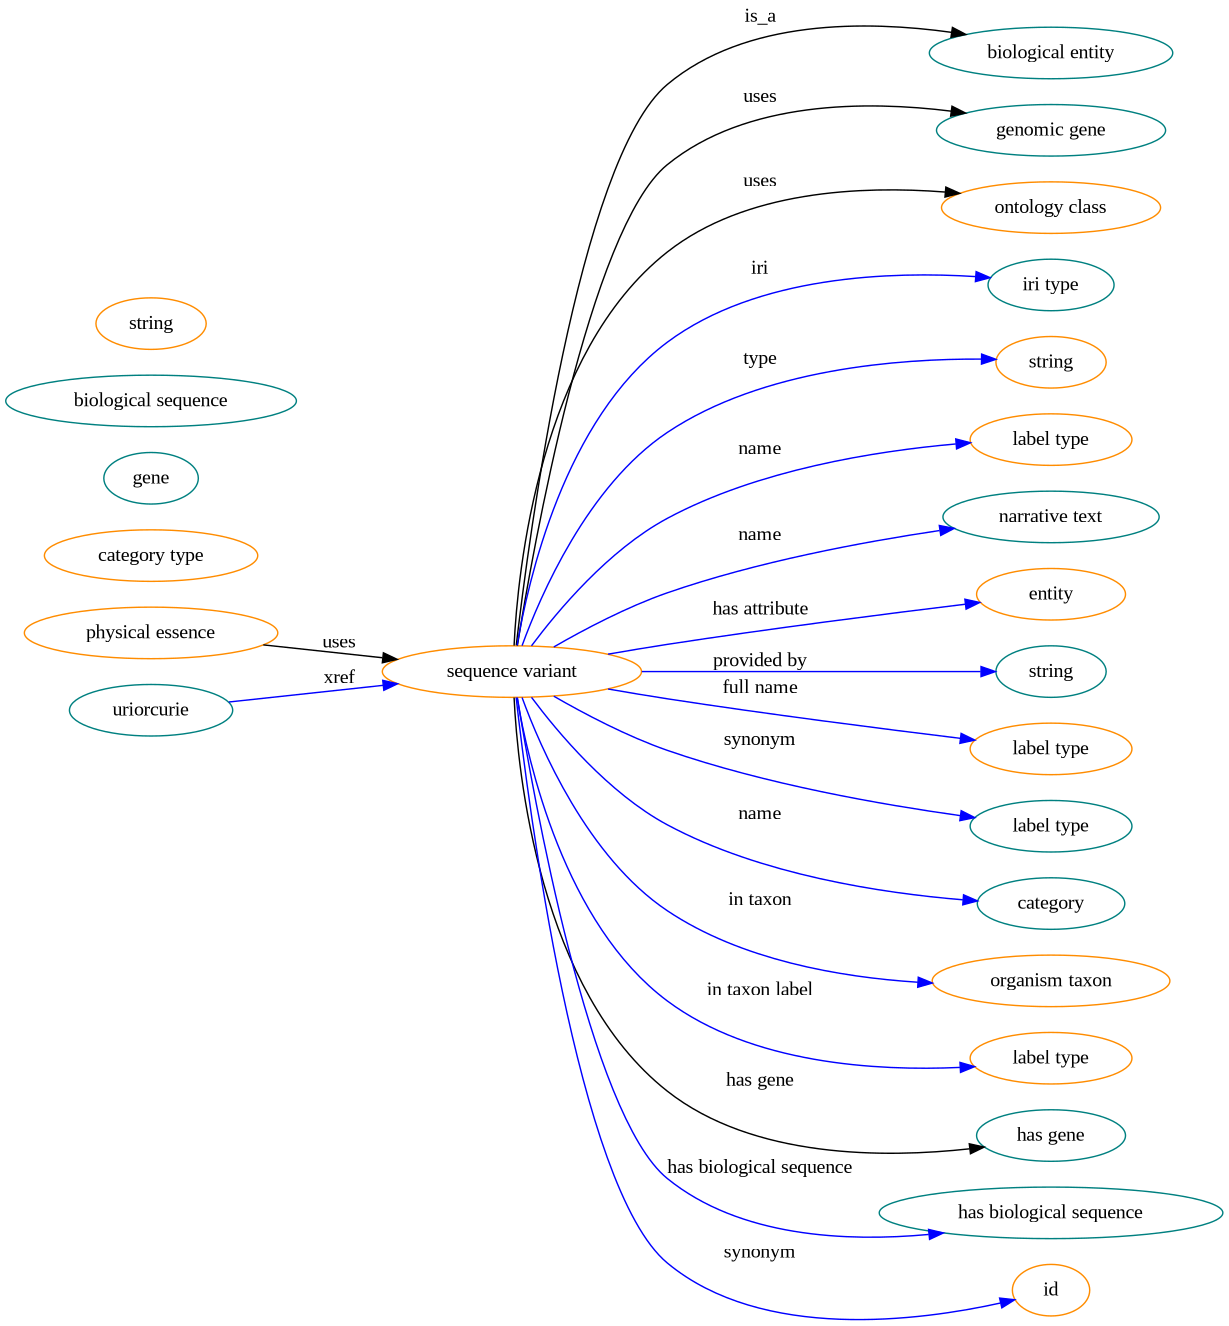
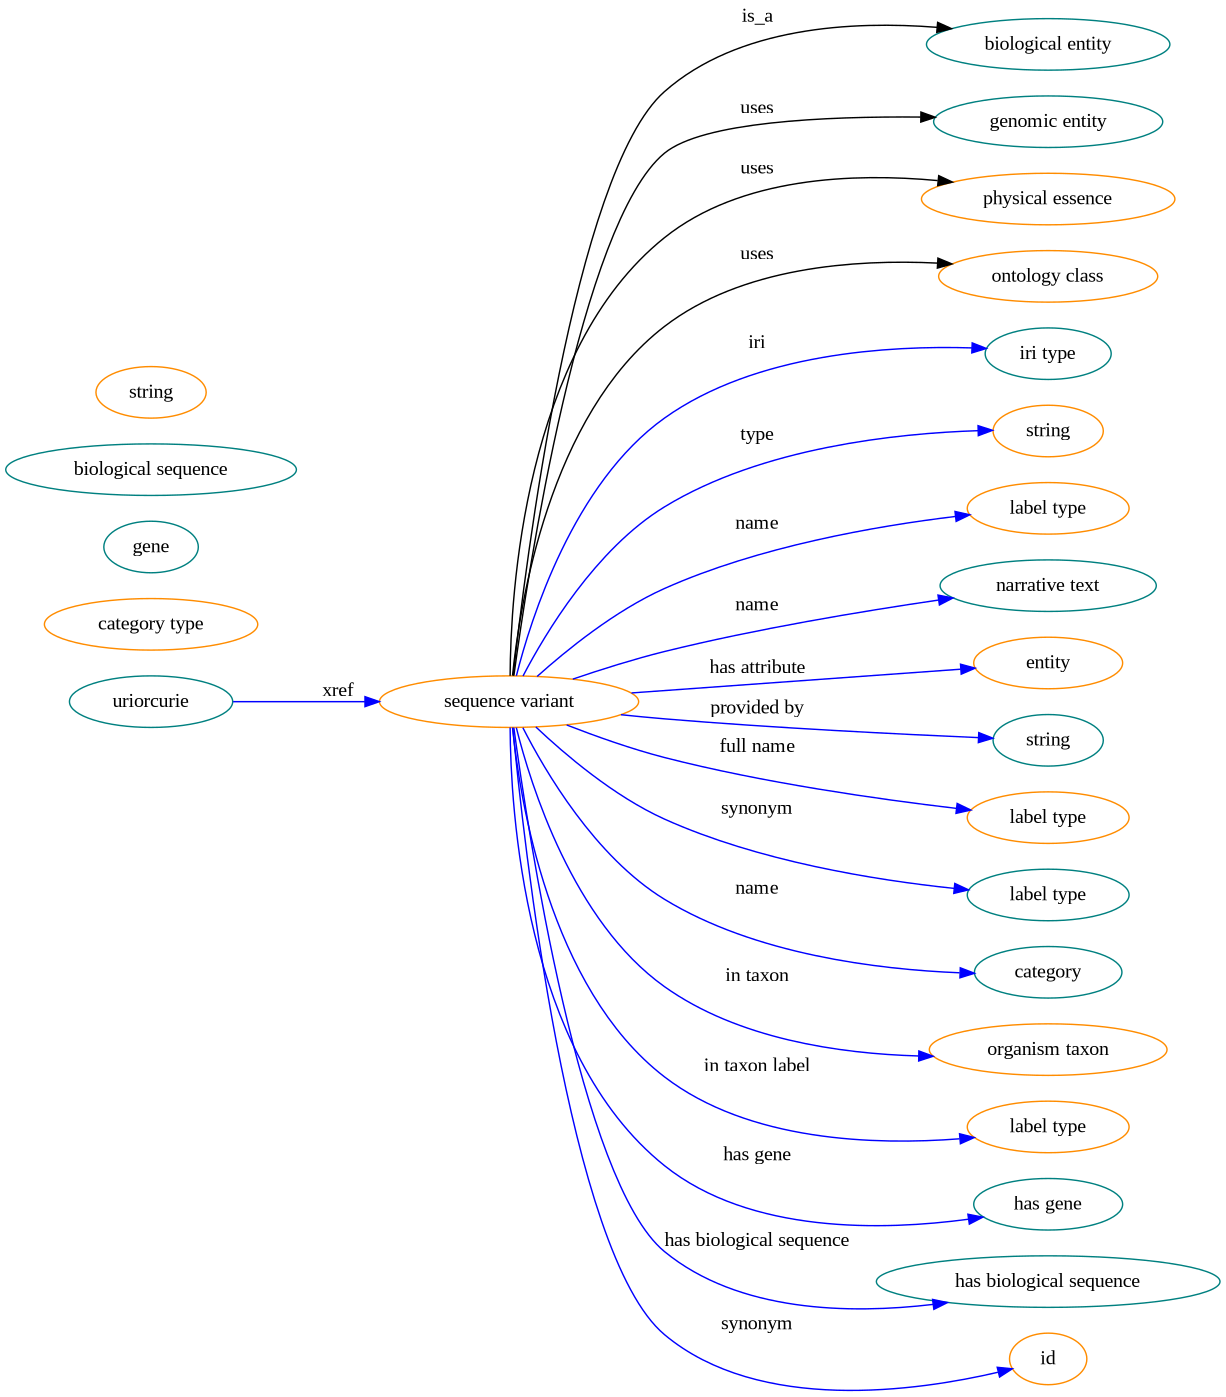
  digraph {
    fontname="Liberation Serif"
    rankdir=LR
    node [color=darkorange fontname="Liberation Serif"]
    edge [fontname="Liberation Serif" color=blue style=solid]
    n1 [height=0.5 label="sequence variant" width=2.5095]
    "biological entity" [color=teal height=0.5 width=2.3651]
-   "genomic entity" [color=teal height=0.5 width=2.2206 label="genomic gene"]
+   "genomic entity" [color=teal height=0.5 width=2.2206]
    "physical essence" [height=0.5 width=2.4553]
    "ontology class" [height=0.5 width=2.1304]
    n6 [color=teal height=0.5 label="iri type" width=1.2277]
    n7 [height=0.5 label=string width=1.0652]
    n8 [height=0.5 label="label type" width=1.5707]
    n9 [color=teal height=0.5 label="narrative text" width=2.0943]
    n10 [height=0.5 label=entity width=1.4443]
    n11 [color=teal height=0.5 label=string width=1.0652]
    n12 [height=0.5 label="label type" width=1.5707]
    n13 [color=teal height=0.5 label="label type" width=1.5707]
    category [color=teal height=0.5 width=1.4263]
    n15 [height=0.5 label="organism taxon" width=2.3109]
    n16 [height=0.5 label="label type" width=1.5707]
    "has gene" [color=teal height=0.5 width=1.4443]
    "has biological sequence" [color=teal height=0.5 width=3.34]
    id [height=0.5 width=0.75]
    n20 [color=teal height=0.5 label=uriorcurie width=1.5887]
    n21 [height=0.5 label="category type" width=2.0762]
    n22 [color=teal height=0.5 label=gene width=0.92075]
    n23 [color=teal height=0.5 label="biological sequence" width=2.8164]
    n24 [height=0.5 label=string width=1.0652]
    n1 -> "biological entity" [label=is_a color="" style=""]
    n1 -> "genomic entity" [label=uses color="" style=""]
-   "physical essence" -> n1 [label=uses color="" style=""]
+   n1 -> "physical essence" [label=uses color="" style=""]
    n1 -> "ontology class" [label=uses color="" style=""]
    n1 -> n6 [label=iri]
    n1 -> n7 [label=type]
    n1 -> n8 [label=name]
    n1 -> n9 [label=name]
    n1 -> n10 [label="has attribute"]
    n1 -> n11 [label="provided by"]
    n1 -> n12 [label="full name"]
    n1 -> n13 [label=synonym]
    n1 -> category [label=name]
    n1 -> n15 [label="in taxon"]
    n1 -> n16 [label="in taxon label"]
-   n1 -> "has gene" [color=black label="has gene"]
+   n1 -> "has gene" [label="has gene"]
    n1 -> "has biological sequence" [label="has biological sequence"]
    n1 -> id [label=synonym]
    n20 -> n1 [label=xref]
  }
